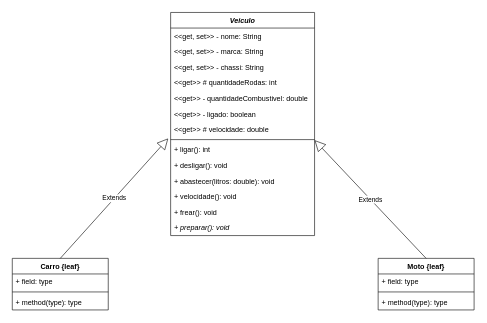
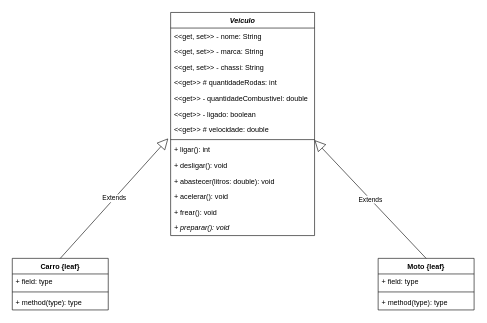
  <mxCell id="0" />
  <mxCell id="1" parent="0" />
  <mxCell id="2" value="Veiculo" style="swimlane;fontStyle=3;align=center;verticalAlign=top;childLayout=stackLayout;horizontal=1;startSize=26;horizontalStack=0;resizeParent=1;resizeParentMax=0;resizeLast=0;collapsible=1;marginBottom=0;" vertex="1" parent="1"><mxGeometry x="284" y="20" width="240" height="372" as="geometry" /></mxCell>
  <mxCell id="3" value="&lt;&lt;get, set&gt;&gt; - nome: String" style="text;strokeColor=none;fillColor=none;align=left;verticalAlign=top;spacingLeft=4;spacingRight=4;overflow=hidden;rotatable=0;points=[[0,0.5],[1,0.5]];portConstraint=eastwest;" vertex="1" parent="2"><mxGeometry y="26" width="240" height="26" as="geometry" /></mxCell>
  <mxCell id="4" value="&lt;&lt;get, set&gt;&gt; - marca: String" style="text;strokeColor=none;fillColor=none;align=left;verticalAlign=top;spacingLeft=4;spacingRight=4;overflow=hidden;rotatable=0;points=[[0,0.5],[1,0.5]];portConstraint=eastwest;" vertex="1" parent="2"><mxGeometry y="52" width="240" height="26" as="geometry" /></mxCell>
  <mxCell id="5" value="&lt;&lt;get, set&gt;&gt; - chassi: String" style="text;strokeColor=none;fillColor=none;align=left;verticalAlign=top;spacingLeft=4;spacingRight=4;overflow=hidden;rotatable=0;points=[[0,0.5],[1,0.5]];portConstraint=eastwest;" vertex="1" parent="2"><mxGeometry y="78" width="240" height="26" as="geometry" /></mxCell>
  <mxCell id="6" value="&lt;&lt;get&gt;&gt; # quantidadeRodas: int" style="text;strokeColor=none;fillColor=none;align=left;verticalAlign=top;spacingLeft=4;spacingRight=4;overflow=hidden;rotatable=0;points=[[0,0.5],[1,0.5]];portConstraint=eastwest;" vertex="1" parent="2"><mxGeometry y="104" width="240" height="26" as="geometry" /></mxCell>
  <mxCell id="7" value="&lt;&lt;get&gt;&gt; - quantidadeCombustivel: double" style="text;strokeColor=none;fillColor=none;align=left;verticalAlign=top;spacingLeft=4;spacingRight=4;overflow=hidden;rotatable=0;points=[[0,0.5],[1,0.5]];portConstraint=eastwest;" vertex="1" parent="2"><mxGeometry y="130" width="240" height="26" as="geometry" /></mxCell>
  <mxCell id="8" value="&lt;&lt;get&gt;&gt; - ligado: boolean" style="text;strokeColor=none;fillColor=none;align=left;verticalAlign=top;spacingLeft=4;spacingRight=4;overflow=hidden;rotatable=0;points=[[0,0.5],[1,0.5]];portConstraint=eastwest;" vertex="1" parent="2"><mxGeometry y="156" width="240" height="26" as="geometry" /></mxCell>
  <mxCell id="9" value="&lt;&lt;get&gt;&gt; # velocidade: double" style="text;strokeColor=none;fillColor=none;align=left;verticalAlign=top;spacingLeft=4;spacingRight=4;overflow=hidden;rotatable=0;points=[[0,0.5],[1,0.5]];portConstraint=eastwest;" vertex="1" parent="2"><mxGeometry y="182" width="240" height="26" as="geometry" /></mxCell>
  <mxCell id="10" value="" style="line;strokeWidth=1;fillColor=none;align=left;verticalAlign=middle;spacingTop=-1;spacingLeft=3;spacingRight=3;rotatable=0;labelPosition=right;points=[];portConstraint=eastwest;" vertex="1" parent="2"><mxGeometry y="208" width="240" height="8" as="geometry" /></mxCell>
  <mxCell id="11" value="+ ligar(): int" style="text;strokeColor=none;fillColor=none;align=left;verticalAlign=top;spacingLeft=4;spacingRight=4;overflow=hidden;rotatable=0;points=[[0,0.5],[1,0.5]];portConstraint=eastwest;" vertex="1" parent="2"><mxGeometry y="216" width="240" height="26" as="geometry" /></mxCell>
  <mxCell id="12" value="+ desligar(): void" style="text;strokeColor=none;fillColor=none;align=left;verticalAlign=top;spacingLeft=4;spacingRight=4;overflow=hidden;rotatable=0;points=[[0,0.5],[1,0.5]];portConstraint=eastwest;" vertex="1" parent="2"><mxGeometry y="242" width="240" height="26" as="geometry" /></mxCell>
  <mxCell id="13" value="+ abastecer(litros: double): void" style="text;strokeColor=none;fillColor=none;align=left;verticalAlign=top;spacingLeft=4;spacingRight=4;overflow=hidden;rotatable=0;points=[[0,0.5],[1,0.5]];portConstraint=eastwest;" vertex="1" parent="2"><mxGeometry y="268" width="240" height="26" as="geometry" /></mxCell>
- <mxCell id="14" value="+ velocidade(): void" style="text;strokeColor=none;fillColor=none;align=left;verticalAlign=top;spacingLeft=4;spacingRight=4;overflow=hidden;rotatable=0;points=[[0,0.5],[1,0.5]];portConstraint=eastwest;" vertex="1" parent="2"><mxGeometry y="294" width="240" height="26" as="geometry" /></mxCell>
+ <mxCell id="14" value="+ acelerar(): void" style="text;strokeColor=none;fillColor=none;align=left;verticalAlign=top;spacingLeft=4;spacingRight=4;overflow=hidden;rotatable=0;points=[[0,0.5],[1,0.5]];portConstraint=eastwest;" vertex="1" parent="2"><mxGeometry y="294" width="240" height="26" as="geometry" /></mxCell>
  <mxCell id="15" value="+ frear(): void" style="text;strokeColor=none;fillColor=none;align=left;verticalAlign=top;spacingLeft=4;spacingRight=4;overflow=hidden;rotatable=0;points=[[0,0.5],[1,0.5]];portConstraint=eastwest;" vertex="1" parent="2"><mxGeometry y="320" width="240" height="26" as="geometry" /></mxCell>
  <mxCell id="16" value="+ preparar(): void" style="text;strokeColor=none;fillColor=none;align=left;verticalAlign=top;spacingLeft=4;spacingRight=4;overflow=hidden;rotatable=0;points=[[0,0.5],[1,0.5]];portConstraint=eastwest;fontStyle=2" vertex="1" parent="2"><mxGeometry y="346" width="240" height="26" as="geometry" /></mxCell>
  <mxCell id="17" value="Carro {leaf}" style="swimlane;fontStyle=1;align=center;verticalAlign=top;childLayout=stackLayout;horizontal=1;startSize=26;horizontalStack=0;resizeParent=1;resizeParentMax=0;resizeLast=0;collapsible=1;marginBottom=0;" vertex="1" parent="1"><mxGeometry x="20" y="430" width="160" height="86" as="geometry" /></mxCell>
  <mxCell id="18" value="+ field: type" style="text;strokeColor=none;fillColor=none;align=left;verticalAlign=top;spacingLeft=4;spacingRight=4;overflow=hidden;rotatable=0;points=[[0,0.5],[1,0.5]];portConstraint=eastwest;" vertex="1" parent="17"><mxGeometry y="26" width="160" height="26" as="geometry" /></mxCell>
  <mxCell id="19" value="" style="line;strokeWidth=1;fillColor=none;align=left;verticalAlign=middle;spacingTop=-1;spacingLeft=3;spacingRight=3;rotatable=0;labelPosition=right;points=[];portConstraint=eastwest;" vertex="1" parent="17"><mxGeometry y="52" width="160" height="8" as="geometry" /></mxCell>
  <mxCell id="20" value="+ method(type): type" style="text;strokeColor=none;fillColor=none;align=left;verticalAlign=top;spacingLeft=4;spacingRight=4;overflow=hidden;rotatable=0;points=[[0,0.5],[1,0.5]];portConstraint=eastwest;" vertex="1" parent="17"><mxGeometry y="60" width="160" height="26" as="geometry" /></mxCell>
  <mxCell id="21" value="Moto {leaf}" style="swimlane;fontStyle=1;align=center;verticalAlign=top;childLayout=stackLayout;horizontal=1;startSize=26;horizontalStack=0;resizeParent=1;resizeParentMax=0;resizeLast=0;collapsible=1;marginBottom=0;" vertex="1" parent="1"><mxGeometry x="630" y="430" width="160" height="86" as="geometry" /></mxCell>
  <mxCell id="22" value="+ field: type" style="text;strokeColor=none;fillColor=none;align=left;verticalAlign=top;spacingLeft=4;spacingRight=4;overflow=hidden;rotatable=0;points=[[0,0.5],[1,0.5]];portConstraint=eastwest;" vertex="1" parent="21"><mxGeometry y="26" width="160" height="26" as="geometry" /></mxCell>
  <mxCell id="23" value="" style="line;strokeWidth=1;fillColor=none;align=left;verticalAlign=middle;spacingTop=-1;spacingLeft=3;spacingRight=3;rotatable=0;labelPosition=right;points=[];portConstraint=eastwest;" vertex="1" parent="21"><mxGeometry y="52" width="160" height="8" as="geometry" /></mxCell>
  <mxCell id="24" value="+ method(type): type" style="text;strokeColor=none;fillColor=none;align=left;verticalAlign=top;spacingLeft=4;spacingRight=4;overflow=hidden;rotatable=0;points=[[0,0.5],[1,0.5]];portConstraint=eastwest;" vertex="1" parent="21"><mxGeometry y="60" width="160" height="26" as="geometry" /></mxCell>
  <mxCell id="25" value="Extends" style="endArrow=block;endSize=16;endFill=0;html=1;rounded=0;exitX=0.5;exitY=0;exitDx=0;exitDy=0;" edge="1" parent="1" source="17"><mxGeometry width="160" relative="1" as="geometry"><mxPoint x="210" y="600" as="sourcePoint" /><mxPoint x="280" y="230" as="targetPoint" /></mxGeometry></mxCell>
  <mxCell id="26" value="Extends" style="endArrow=block;endSize=16;endFill=0;html=1;rounded=0;entryX=1;entryY=-0.115;entryDx=0;entryDy=0;entryPerimeter=0;exitX=0.5;exitY=0;exitDx=0;exitDy=0;" edge="1" parent="1" source="21" target="11"><mxGeometry width="160" relative="1" as="geometry"><mxPoint x="420" y="460" as="sourcePoint" /><mxPoint x="580" y="460" as="targetPoint" /></mxGeometry></mxCell>
